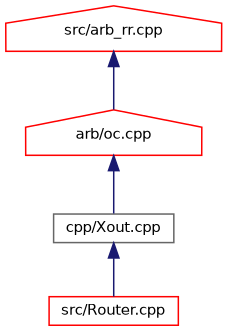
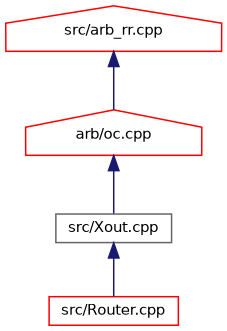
  digraph {
    node [color=red fillcolor=white fontname=Helvetica fontsize=10 shape=house style=filled]
    edge [color=midnightblue dir=back fontname=Helvetica fontsize=10 labelfontname=Helvetica labelfontsize=10 style=solid]
    n1 [height=0.2 label="src/arb_rr.cpp" width=0.4]
    n2 [height=0.2 label="arb/oc.cpp" width=0.4]
-   n3 [color=gray40 height=0.2 label="cpp/Xout.cpp" shape=box width=0.4]
+   n3 [color=gray40 height=0.2 label="src/Xout.cpp" shape=box width=0.4]
    n4 [height=0.2 label="src/Router.cpp" shape=box width=0.4]
    n1 -> n2
    n2 -> n3
    n3 -> n4
  }
